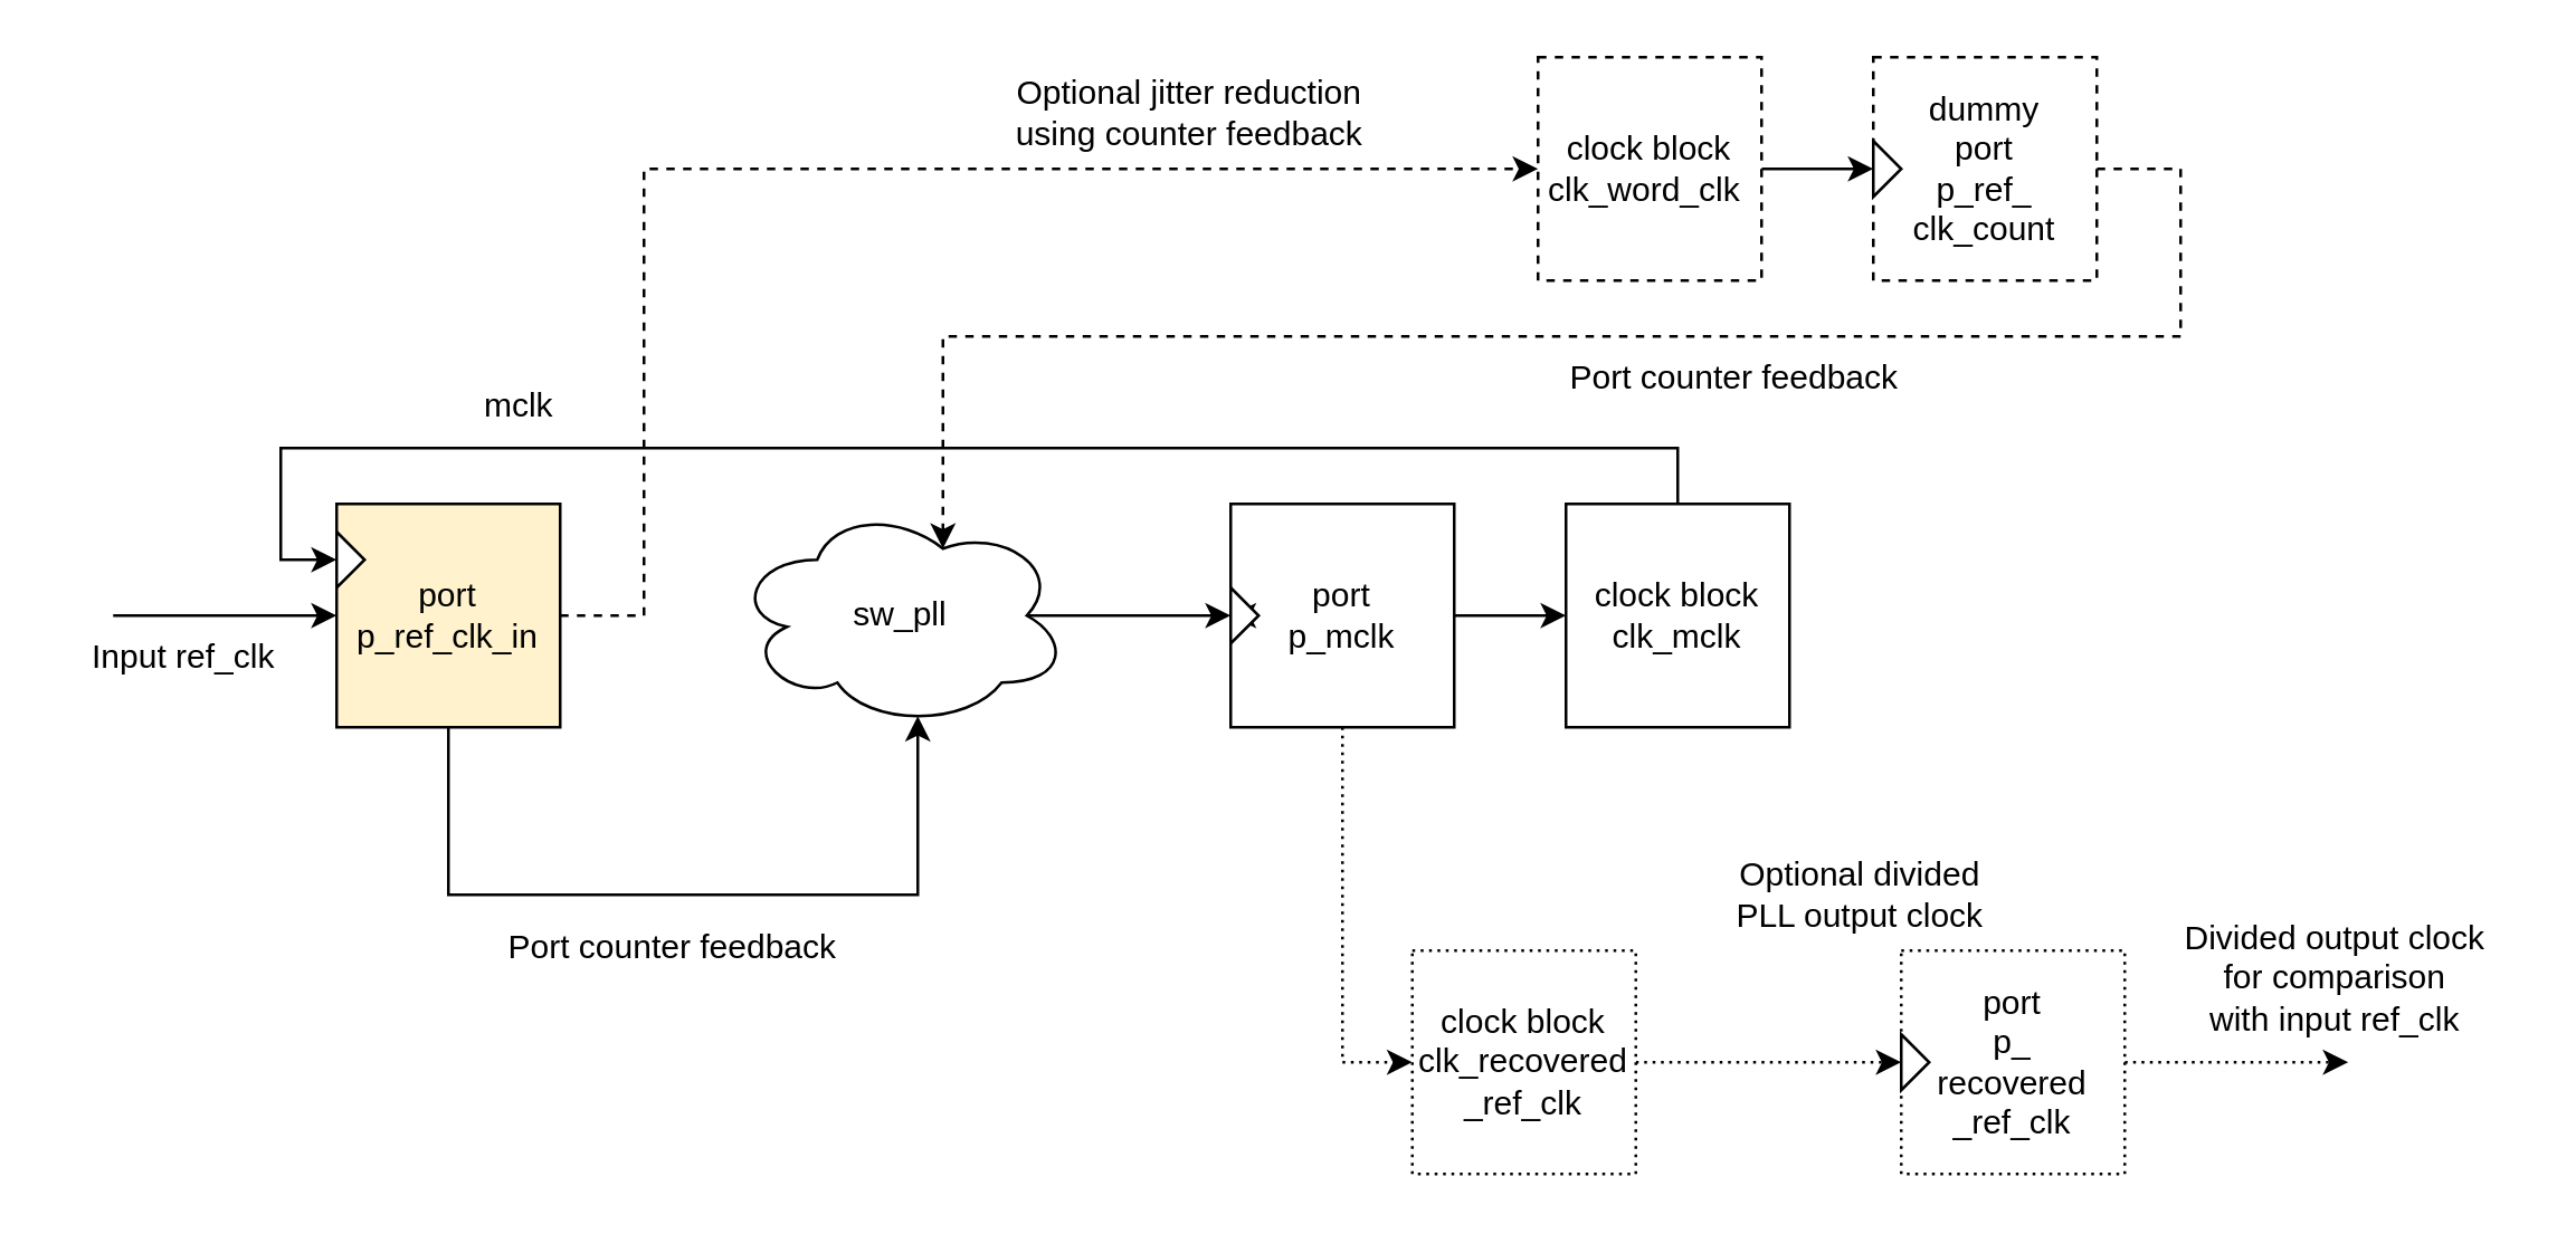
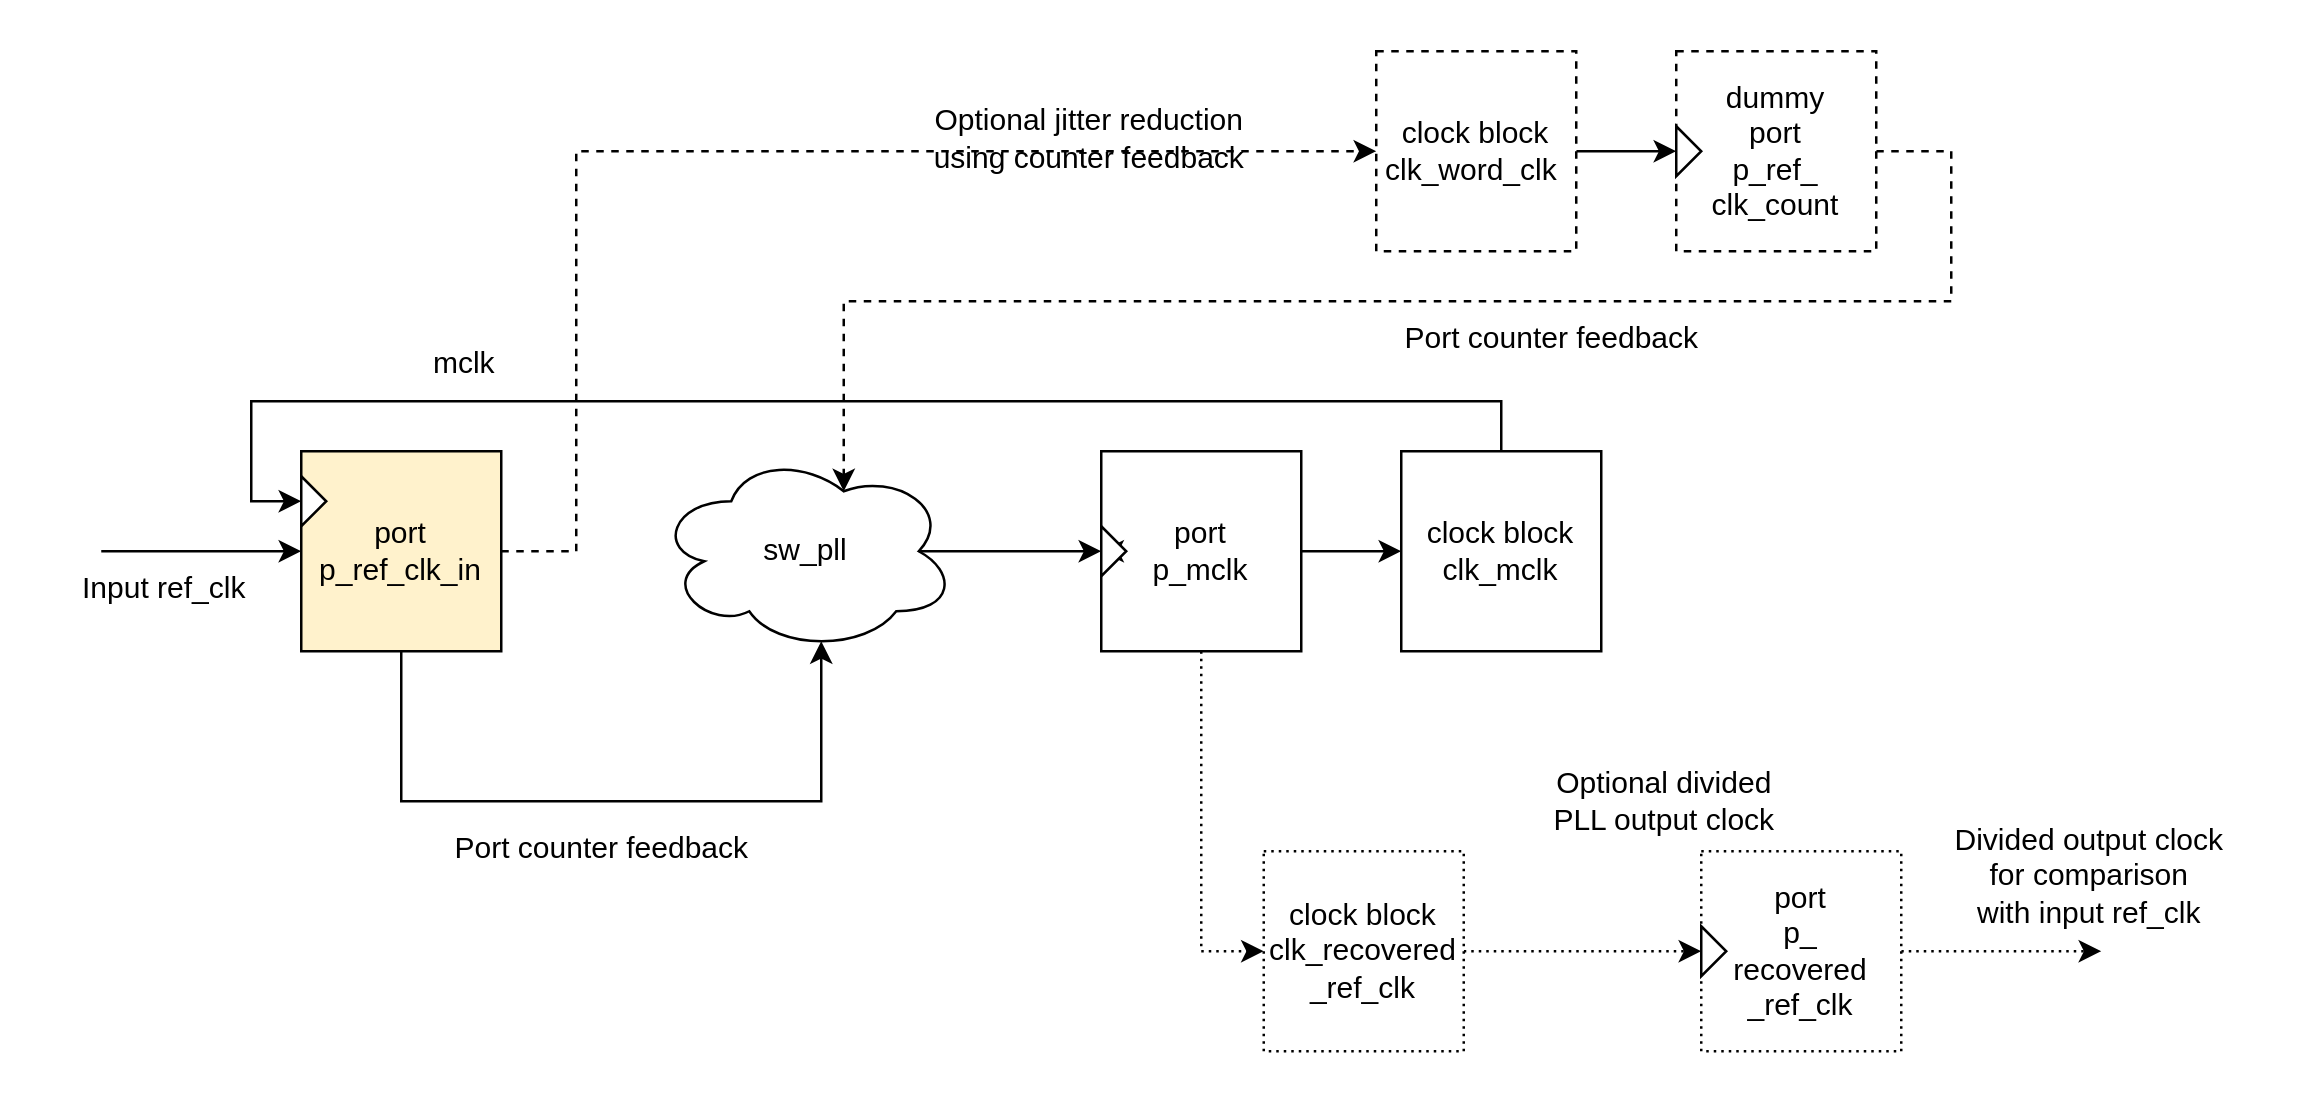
  <mxCell id="0" />
  <mxCell id="1" parent="0" />
  <mxCell id="2" style="edgeStyle=orthogonalEdgeStyle;rounded=0;orthogonalLoop=1;jettySize=auto;html=1;exitX=1;exitY=0.5;exitDx=0;exitDy=0;entryX=0;entryY=0.5;entryDx=0;entryDy=0;" parent="1" source="4" target="7" edge="1"><mxGeometry relative="1" as="geometry" /></mxCell>
  <mxCell id="3" style="edgeStyle=orthogonalEdgeStyle;rounded=0;orthogonalLoop=1;jettySize=auto;html=1;exitX=0.5;exitY=1;exitDx=0;exitDy=0;entryX=0;entryY=0.5;entryDx=0;entryDy=0;dashed=1;dashPattern=1 2;" parent="1" source="4" target="15" edge="1"><mxGeometry relative="1" as="geometry"><mxPoint x="480" y="460" as="sourcePoint" /></mxGeometry></mxCell>
  <mxCell id="4" value="port&lt;br&gt;p_mclk" style="whiteSpace=wrap;html=1;aspect=fixed;" parent="1" vertex="1"><mxGeometry x="440" y="180" width="80" height="80" as="geometry" /></mxCell>
  <mxCell id="5" value="" style="edgeStyle=orthogonalEdgeStyle;rounded=0;orthogonalLoop=1;jettySize=auto;html=1;exitX=0.875;exitY=0.5;exitDx=0;exitDy=0;entryX=0;entryY=0.5;entryDx=0;entryDy=0;exitPerimeter=0;" parent="1" source="31" target="4" edge="1"><mxGeometry relative="1" as="geometry"><mxPoint x="350" y="220" as="sourcePoint" /><mxPoint as="offset" /></mxGeometry></mxCell>
  <mxCell id="6" style="edgeStyle=orthogonalEdgeStyle;rounded=0;orthogonalLoop=1;jettySize=auto;html=1;exitX=0.5;exitY=0;exitDx=0;exitDy=0;entryX=0;entryY=0.25;entryDx=0;entryDy=0;" parent="1" source="7" target="20" edge="1"><mxGeometry relative="1" as="geometry" /></mxCell>
  <mxCell id="7" value="clock block&lt;br&gt;clk_mclk" style="whiteSpace=wrap;html=1;aspect=fixed;" parent="1" vertex="1"><mxGeometry x="560" y="180" width="80" height="80" as="geometry" /></mxCell>
  <mxCell id="8" style="edgeStyle=orthogonalEdgeStyle;rounded=0;orthogonalLoop=1;jettySize=auto;html=1;exitX=0.5;exitY=1;exitDx=0;exitDy=0;entryX=0.55;entryY=0.95;entryDx=0;entryDy=0;entryPerimeter=0;" parent="1" source="20" target="21" edge="1"><mxGeometry relative="1" as="geometry"><Array as="points"><mxPoint x="160" y="320" /><mxPoint x="328" y="320" /></Array></mxGeometry></mxCell>
  <mxCell id="9" style="edgeStyle=orthogonalEdgeStyle;rounded=0;orthogonalLoop=1;jettySize=auto;html=1;exitX=1;exitY=0.5;exitDx=0;exitDy=0;entryX=0.625;entryY=0.2;entryDx=0;entryDy=0;entryPerimeter=0;dashed=1;" parent="1" source="10" target="21" edge="1"><mxGeometry relative="1" as="geometry"><mxPoint x="330" y="70" as="targetPoint" /><Array as="points"><mxPoint x="780" y="60" /><mxPoint x="780" y="120" /><mxPoint x="337" y="120" /></Array></mxGeometry></mxCell>
  <mxCell id="10" value="dummy&lt;br&gt;port&lt;br&gt;p_ref_&lt;br&gt;clk_count" style="whiteSpace=wrap;html=1;aspect=fixed;dashed=1;" parent="1" vertex="1"><mxGeometry x="670" y="20" width="80" height="80" as="geometry" /></mxCell>
  <mxCell id="11" value="" style="endArrow=classic;html=1;rounded=0;entryX=0;entryY=0.5;entryDx=0;entryDy=0;" parent="1" target="20" edge="1"><mxGeometry width="50" height="50" relative="1" as="geometry"><mxPoint x="40" y="220" as="sourcePoint" /><mxPoint x="150" y="220" as="targetPoint" /></mxGeometry></mxCell>
  <mxCell id="12" style="edgeStyle=orthogonalEdgeStyle;rounded=0;orthogonalLoop=1;jettySize=auto;html=1;exitX=1;exitY=0.5;exitDx=0;exitDy=0;entryX=0;entryY=0.5;entryDx=0;entryDy=0;" parent="1" source="13" target="10" edge="1"><mxGeometry relative="1" as="geometry" /></mxCell>
  <mxCell id="13" value="clock block&lt;br&gt;clk_word_clk&amp;nbsp;" style="whiteSpace=wrap;html=1;aspect=fixed;dashed=1;" parent="1" vertex="1"><mxGeometry x="550" y="20" width="80" height="80" as="geometry" /></mxCell>
  <mxCell id="14" style="edgeStyle=orthogonalEdgeStyle;rounded=0;orthogonalLoop=1;jettySize=auto;html=1;exitX=1;exitY=0.5;exitDx=0;exitDy=0;entryX=0;entryY=0.5;entryDx=0;entryDy=0;dashed=1;dashPattern=1 2;" parent="1" source="15" target="17" edge="1"><mxGeometry relative="1" as="geometry" /></mxCell>
  <mxCell id="15" value="clock block&lt;br&gt;clk_recovered&lt;br&gt;_ref_clk" style="whiteSpace=wrap;html=1;aspect=fixed;dashed=1;dashPattern=1 2;" parent="1" vertex="1"><mxGeometry x="505" y="340" width="80" height="80" as="geometry" /></mxCell>
  <mxCell id="16" style="edgeStyle=orthogonalEdgeStyle;rounded=0;orthogonalLoop=1;jettySize=auto;html=1;exitX=1;exitY=0.5;exitDx=0;exitDy=0;dashed=1;dashPattern=1 2;" parent="1" source="17" edge="1"><mxGeometry relative="1" as="geometry"><mxPoint x="840" y="380" as="targetPoint" /></mxGeometry></mxCell>
  <mxCell id="17" value="port&lt;br&gt;p_&lt;br&gt;recovered&lt;br&gt;_ref_clk" style="whiteSpace=wrap;html=1;aspect=fixed;dashed=1;dashPattern=1 2;" parent="1" vertex="1"><mxGeometry x="680" y="340" width="80" height="80" as="geometry" /></mxCell>
  <mxCell id="18" value="Divided output clock&lt;br&gt;for comparison&lt;br&gt;with input ref_clk" style="text;html=1;align=center;verticalAlign=middle;resizable=0;points=[];autosize=1;strokeColor=none;fillColor=none;" parent="1" vertex="1"><mxGeometry x="770" y="320" width="130" height="60" as="geometry" /></mxCell>
  <mxCell id="19" style="edgeStyle=orthogonalEdgeStyle;rounded=0;orthogonalLoop=1;jettySize=auto;html=1;exitX=1;exitY=0.5;exitDx=0;exitDy=0;entryX=0;entryY=0.5;entryDx=0;entryDy=0;dashed=1;" parent="1" source="20" target="13" edge="1"><mxGeometry relative="1" as="geometry"><mxPoint x="440" y="-20" as="targetPoint" /><Array as="points"><mxPoint x="230" y="220" /><mxPoint x="230" y="60" /></Array></mxGeometry></mxCell>
  <mxCell id="20" value="port&lt;br&gt;p_ref_clk_in" style="whiteSpace=wrap;html=1;aspect=fixed;fillColor=#fff2cc;" parent="1" vertex="1"><mxGeometry x="120" y="180" width="80" height="80" as="geometry" /></mxCell>
  <mxCell id="21" value="sw_pll" style="ellipse;shape=cloud;whiteSpace=wrap;html=1;" parent="1" vertex="1"><mxGeometry x="262" y="180" width="120" height="80" as="geometry" /></mxCell>
  <mxCell id="22" value="Port counter feedback" style="text;html=1;align=center;verticalAlign=middle;resizable=0;points=[];autosize=1;strokeColor=none;fillColor=none;" parent="1" vertex="1"><mxGeometry x="170" y="324" width="140" height="30" as="geometry" /></mxCell>
  <mxCell id="23" value="mclk" style="text;html=1;align=center;verticalAlign=middle;resizable=0;points=[];autosize=1;strokeColor=none;fillColor=none;" parent="1" vertex="1"><mxGeometry x="160" y="130" width="50" height="30" as="geometry" /></mxCell>
  <mxCell id="24" value="Input ref_clk" style="text;html=1;align=center;verticalAlign=middle;resizable=0;points=[];autosize=1;strokeColor=none;fillColor=none;" parent="1" vertex="1"><mxGeometry x="20" y="220" width="90" height="30" as="geometry" /></mxCell>
- <mxCell id="25" value="Optional jitter reduction&lt;br&gt;using counter feedback" style="text;html=1;align=center;verticalAlign=middle;resizable=0;points=[];autosize=1;strokeColor=none;fillColor=none;" parent="1" vertex="1"><mxGeometry x="350" y="20" width="150" height="40" as="geometry" /></mxCell>
+ <mxCell id="25" value="Optional jitter reduction&lt;br&gt;using counter feedback" style="text;html=1;align=center;verticalAlign=middle;resizable=0;points=[];autosize=1;strokeColor=none;fillColor=none;" parent="1" vertex="1"><mxGeometry x="360" y="35" width="150" height="40" as="geometry" /></mxCell>
  <mxCell id="26" value="Optional divided&lt;br&gt;PLL output clock" style="text;html=1;align=center;verticalAlign=middle;resizable=0;points=[];autosize=1;strokeColor=none;fillColor=none;" parent="1" vertex="1"><mxGeometry x="610" y="300" width="110" height="40" as="geometry" /></mxCell>
  <mxCell id="27" value="" style="triangle;whiteSpace=wrap;html=1;" parent="1" vertex="1"><mxGeometry x="670" y="50" width="10" height="20" as="geometry" /></mxCell>
  <mxCell id="28" value="" style="triangle;whiteSpace=wrap;html=1;" parent="1" vertex="1"><mxGeometry x="120" y="190" width="10" height="20" as="geometry" /></mxCell>
  <mxCell id="29" value="" style="triangle;whiteSpace=wrap;html=1;" parent="1" vertex="1"><mxGeometry x="680" y="370" width="10" height="20" as="geometry" /></mxCell>
  <mxCell id="30" value="" style="edgeStyle=orthogonalEdgeStyle;rounded=0;orthogonalLoop=1;jettySize=auto;html=1;exitX=0.875;exitY=0.5;exitDx=0;exitDy=0;entryX=0;entryY=0.5;entryDx=0;entryDy=0;exitPerimeter=0;" parent="1" source="21" target="31" edge="1"><mxGeometry relative="1" as="geometry"><mxPoint x="367" y="220" as="sourcePoint" /><mxPoint x="440" y="220" as="targetPoint" /><mxPoint as="offset" /></mxGeometry></mxCell>
  <mxCell id="31" value="" style="triangle;whiteSpace=wrap;html=1;" parent="1" vertex="1"><mxGeometry x="440" y="210" width="10" height="20" as="geometry" /></mxCell>
  <mxCell id="32" value="Port counter feedback" style="text;html=1;align=center;verticalAlign=middle;resizable=0;points=[];autosize=1;strokeColor=none;fillColor=none;" parent="1" vertex="1"><mxGeometry x="550" y="120" width="140" height="30" as="geometry" /></mxCell>
